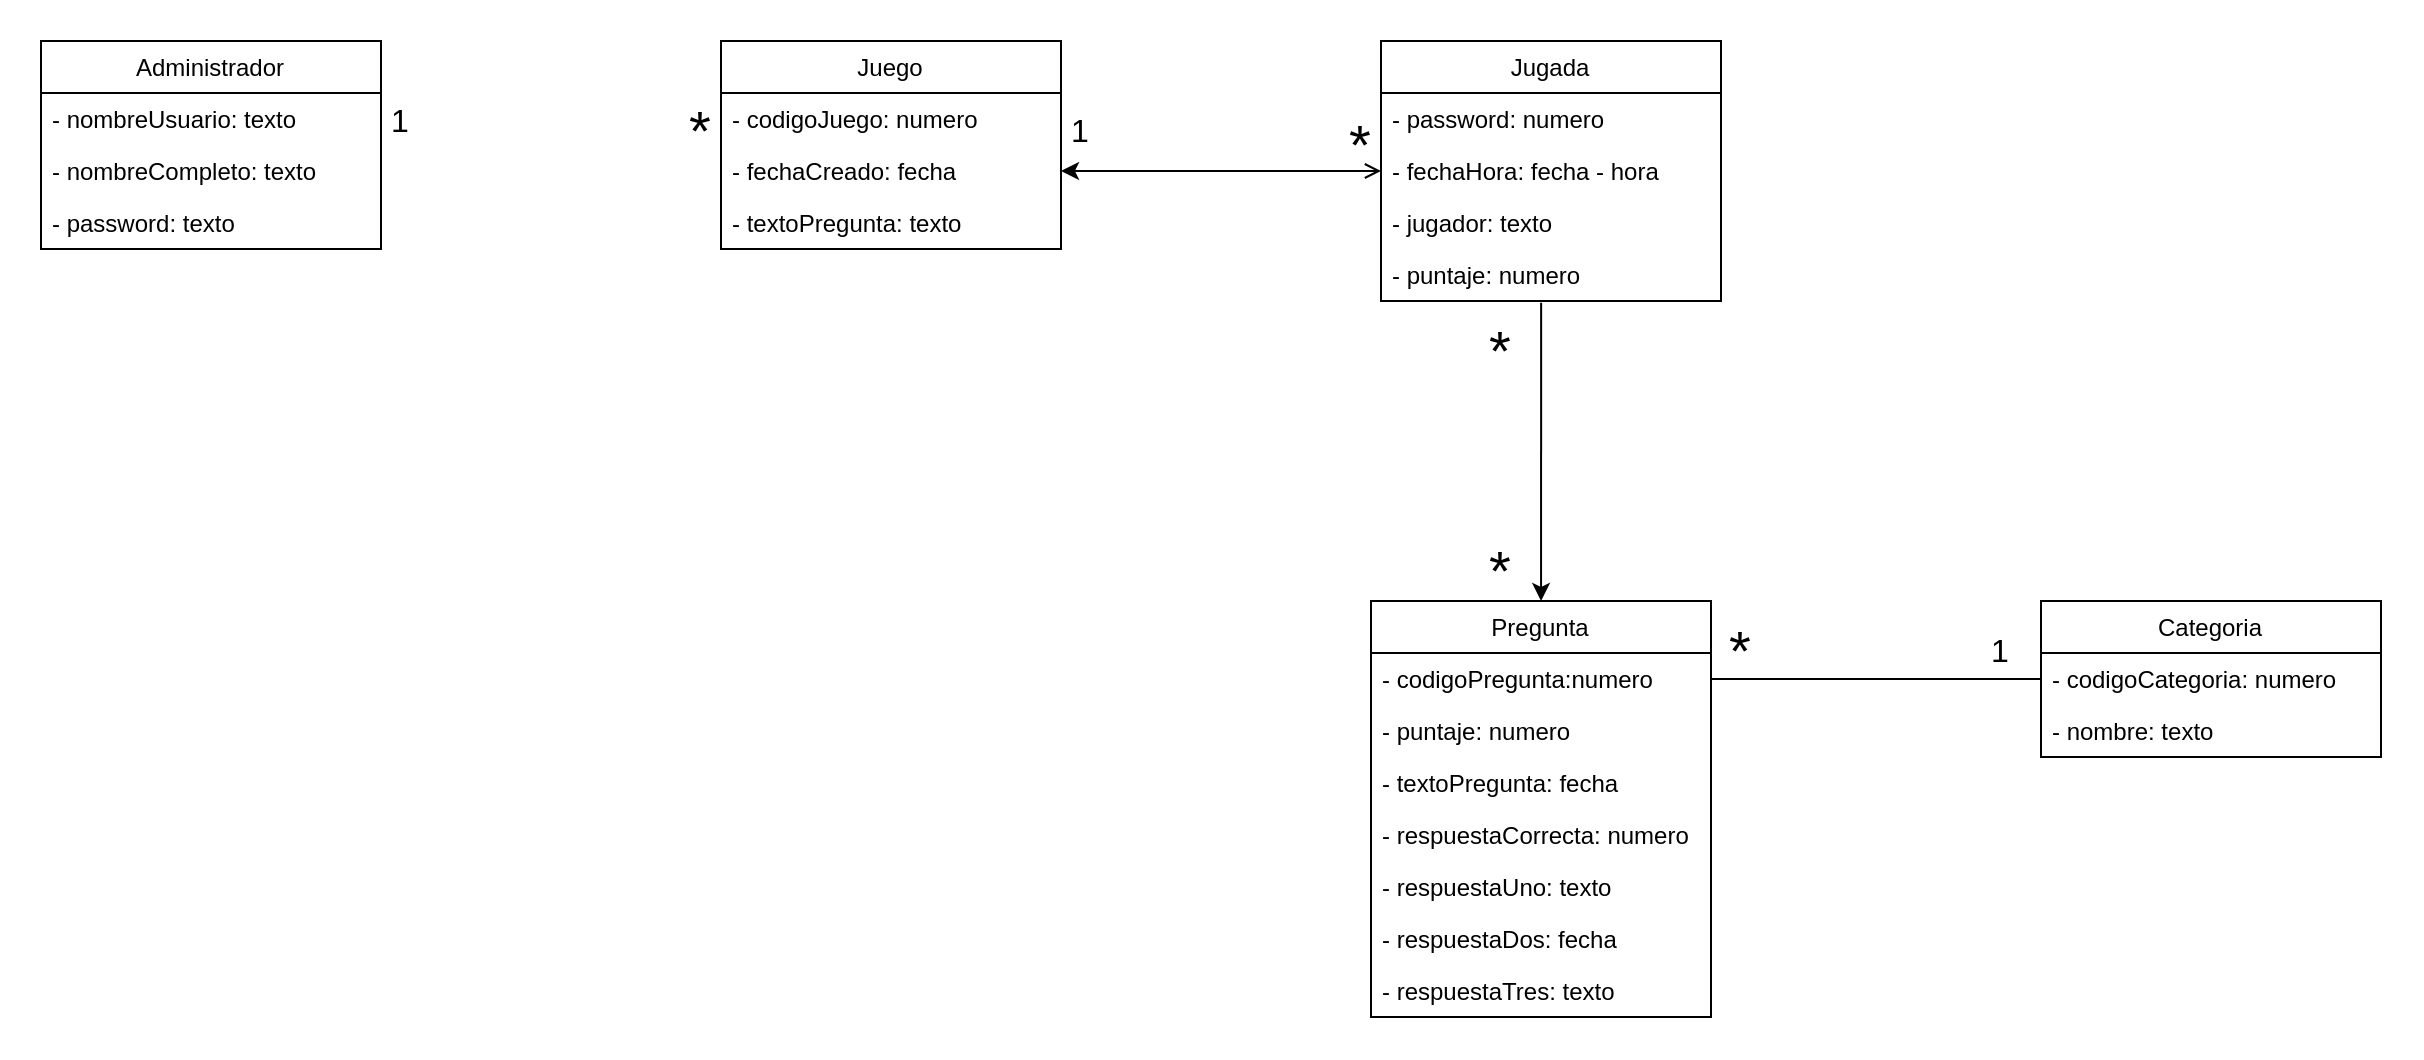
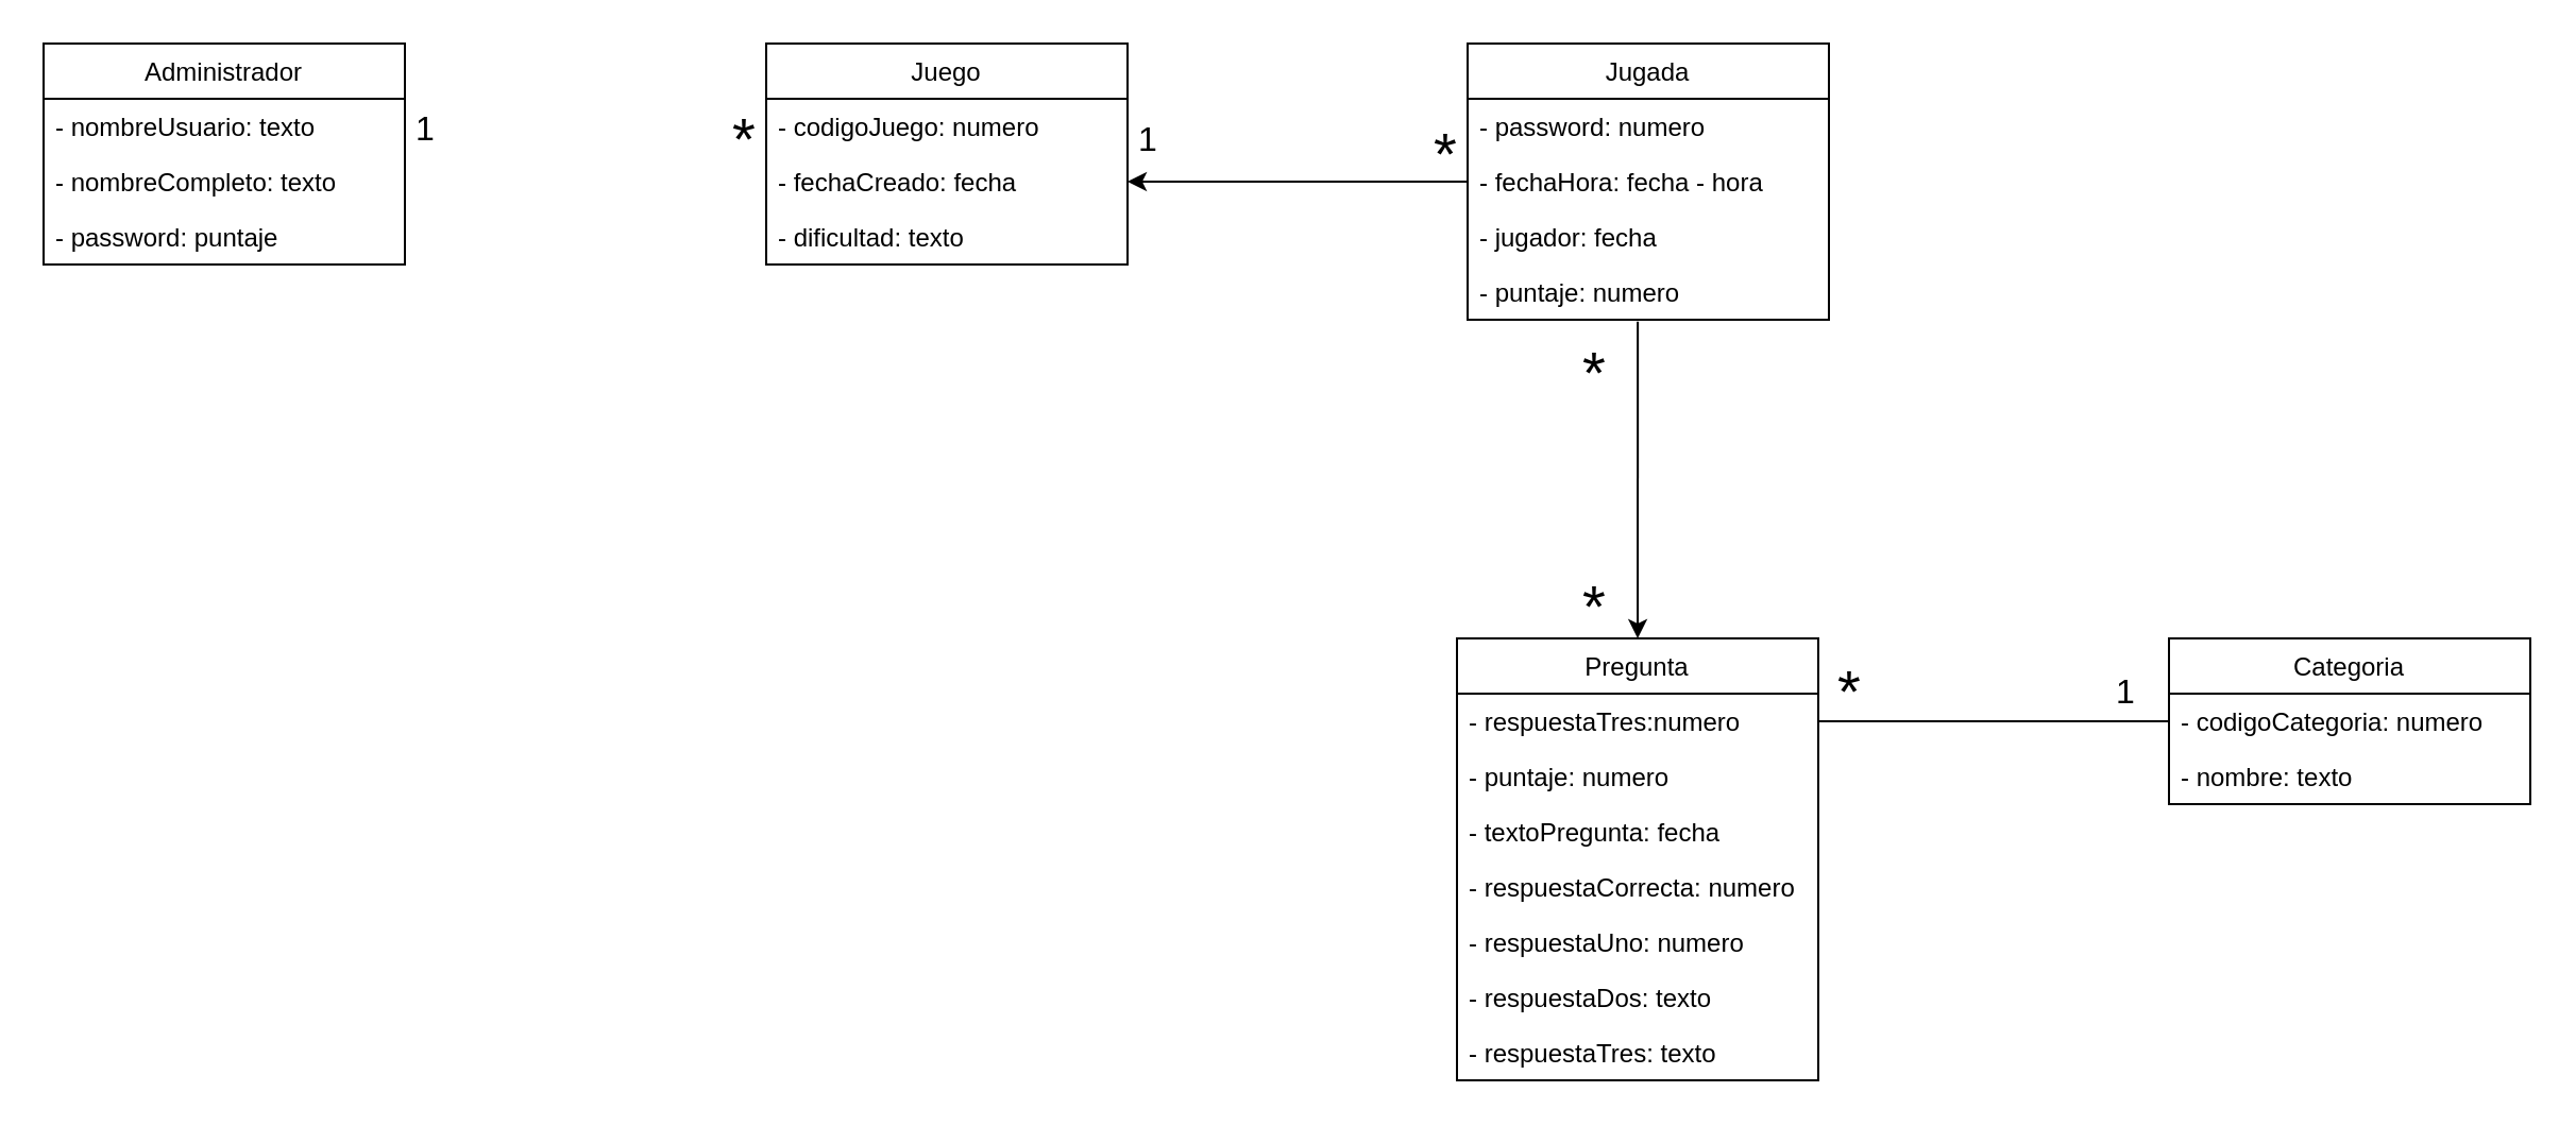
  <mxCell id="0" />
  <mxCell id="1" parent="0" />
  <mxCell id="2" value="Administrador" style="swimlane;fontStyle=0;childLayout=stackLayout;horizontal=1;startSize=26;fillColor=none;horizontalStack=0;resizeParent=1;resizeParentMax=0;resizeLast=0;collapsible=1;marginBottom=0;" parent="1" vertex="1"><mxGeometry x="20" y="20" width="170" height="104" as="geometry" /></mxCell>
  <mxCell id="3" value="- nombreUsuario: texto" style="text;strokeColor=none;fillColor=none;align=left;verticalAlign=top;spacingLeft=4;spacingRight=4;overflow=hidden;rotatable=0;points=[[0,0.5],[1,0.5]];portConstraint=eastwest;" parent="2" vertex="1"><mxGeometry y="26" width="170" height="26" as="geometry" /></mxCell>
  <mxCell id="4" value="- nombreCompleto: texto" style="text;strokeColor=none;fillColor=none;align=left;verticalAlign=top;spacingLeft=4;spacingRight=4;overflow=hidden;rotatable=0;points=[[0,0.5],[1,0.5]];portConstraint=eastwest;" parent="2" vertex="1"><mxGeometry y="52" width="170" height="26" as="geometry" /></mxCell>
- <mxCell id="5" value="- password: texto" style="text;strokeColor=none;fillColor=none;align=left;verticalAlign=top;spacingLeft=4;spacingRight=4;overflow=hidden;rotatable=0;points=[[0,0.5],[1,0.5]];portConstraint=eastwest;" parent="2" vertex="1"><mxGeometry y="78" width="170" height="26" as="geometry" /></mxCell>
+ <mxCell id="5" value="- password: puntaje" style="text;strokeColor=none;fillColor=none;align=left;verticalAlign=top;spacingLeft=4;spacingRight=4;overflow=hidden;rotatable=0;points=[[0,0.5],[1,0.5]];portConstraint=eastwest;" parent="2" vertex="1"><mxGeometry y="78" width="170" height="26" as="geometry" /></mxCell>
  <mxCell id="6" value="Juego" style="swimlane;fontStyle=0;childLayout=stackLayout;horizontal=1;startSize=26;fillColor=none;horizontalStack=0;resizeParent=1;resizeParentMax=0;resizeLast=0;collapsible=1;marginBottom=0;" parent="1" vertex="1"><mxGeometry x="360" y="20" width="170" height="104" as="geometry" /></mxCell>
  <mxCell id="7" value="- codigoJuego: numero" style="text;strokeColor=none;fillColor=none;align=left;verticalAlign=top;spacingLeft=4;spacingRight=4;overflow=hidden;rotatable=0;points=[[0,0.5],[1,0.5]];portConstraint=eastwest;" parent="6" vertex="1"><mxGeometry y="26" width="170" height="26" as="geometry" /></mxCell>
  <mxCell id="8" value="- fechaCreado: fecha" style="text;strokeColor=none;fillColor=none;align=left;verticalAlign=top;spacingLeft=4;spacingRight=4;overflow=hidden;rotatable=0;points=[[0,0.5],[1,0.5]];portConstraint=eastwest;" parent="6" vertex="1"><mxGeometry y="52" width="170" height="26" as="geometry" /></mxCell>
- <mxCell id="9" value="- textoPregunta: texto" style="text;strokeColor=none;fillColor=none;align=left;verticalAlign=top;spacingLeft=4;spacingRight=4;overflow=hidden;rotatable=0;points=[[0,0.5],[1,0.5]];portConstraint=eastwest;" parent="6" vertex="1"><mxGeometry y="78" width="170" height="26" as="geometry" /></mxCell>
+ <mxCell id="9" value="- dificultad: texto" style="text;strokeColor=none;fillColor=none;align=left;verticalAlign=top;spacingLeft=4;spacingRight=4;overflow=hidden;rotatable=0;points=[[0,0.5],[1,0.5]];portConstraint=eastwest;" parent="6" vertex="1"><mxGeometry y="78" width="170" height="26" as="geometry" /></mxCell>
  <mxCell id="10" value="Jugada" style="swimlane;fontStyle=0;childLayout=stackLayout;horizontal=1;startSize=26;fillColor=none;horizontalStack=0;resizeParent=1;resizeParentMax=0;resizeLast=0;collapsible=1;marginBottom=0;" parent="1" vertex="1"><mxGeometry x="690" y="20" width="170" height="130" as="geometry" /></mxCell>
  <mxCell id="11" value="- password: numero" style="text;strokeColor=none;fillColor=none;align=left;verticalAlign=top;spacingLeft=4;spacingRight=4;overflow=hidden;rotatable=0;points=[[0,0.5],[1,0.5]];portConstraint=eastwest;" parent="10" vertex="1"><mxGeometry y="26" width="170" height="26" as="geometry" /></mxCell>
  <mxCell id="12" value="- fechaHora: fecha - hora" style="text;strokeColor=none;fillColor=none;align=left;verticalAlign=top;spacingLeft=4;spacingRight=4;overflow=hidden;rotatable=0;points=[[0,0.5],[1,0.5]];portConstraint=eastwest;" parent="10" vertex="1"><mxGeometry y="52" width="170" height="26" as="geometry" /></mxCell>
- <mxCell id="13" value="- jugador: texto" style="text;strokeColor=none;fillColor=none;align=left;verticalAlign=top;spacingLeft=4;spacingRight=4;overflow=hidden;rotatable=0;points=[[0,0.5],[1,0.5]];portConstraint=eastwest;" parent="10" vertex="1"><mxGeometry y="78" width="170" height="26" as="geometry" /></mxCell>
+ <mxCell id="13" value="- jugador: fecha" style="text;strokeColor=none;fillColor=none;align=left;verticalAlign=top;spacingLeft=4;spacingRight=4;overflow=hidden;rotatable=0;points=[[0,0.5],[1,0.5]];portConstraint=eastwest;" parent="10" vertex="1"><mxGeometry y="78" width="170" height="26" as="geometry" /></mxCell>
  <mxCell id="14" value="- puntaje: numero" style="text;strokeColor=none;fillColor=none;align=left;verticalAlign=top;spacingLeft=4;spacingRight=4;overflow=hidden;rotatable=0;points=[[0,0.5],[1,0.5]];portConstraint=eastwest;" parent="10" vertex="1"><mxGeometry y="104" width="170" height="26" as="geometry" /></mxCell>
  <mxCell id="15" value="Pregunta" style="swimlane;fontStyle=0;childLayout=stackLayout;horizontal=1;startSize=26;fillColor=none;horizontalStack=0;resizeParent=1;resizeParentMax=0;resizeLast=0;collapsible=1;marginBottom=0;" parent="1" vertex="1"><mxGeometry x="685" y="300" width="170" height="208" as="geometry" /></mxCell>
- <mxCell id="16" value="- codigoPregunta:numero" style="text;strokeColor=none;fillColor=none;align=left;verticalAlign=top;spacingLeft=4;spacingRight=4;overflow=hidden;rotatable=0;points=[[0,0.5],[1,0.5]];portConstraint=eastwest;" parent="15" vertex="1"><mxGeometry y="26" width="170" height="26" as="geometry" /></mxCell>
+ <mxCell id="16" value="- respuestaTres:numero" style="text;strokeColor=none;fillColor=none;align=left;verticalAlign=top;spacingLeft=4;spacingRight=4;overflow=hidden;rotatable=0;points=[[0,0.5],[1,0.5]];portConstraint=eastwest;" parent="15" vertex="1"><mxGeometry y="26" width="170" height="26" as="geometry" /></mxCell>
  <mxCell id="17" value="- puntaje: numero" style="text;strokeColor=none;fillColor=none;align=left;verticalAlign=top;spacingLeft=4;spacingRight=4;overflow=hidden;rotatable=0;points=[[0,0.5],[1,0.5]];portConstraint=eastwest;" parent="15" vertex="1"><mxGeometry y="52" width="170" height="26" as="geometry" /></mxCell>
  <mxCell id="18" value="- textoPregunta: fecha" style="text;strokeColor=none;fillColor=none;align=left;verticalAlign=top;spacingLeft=4;spacingRight=4;overflow=hidden;rotatable=0;points=[[0,0.5],[1,0.5]];portConstraint=eastwest;" parent="15" vertex="1"><mxGeometry y="78" width="170" height="26" as="geometry" /></mxCell>
  <mxCell id="19" value="- respuestaCorrecta: numero" style="text;strokeColor=none;fillColor=none;align=left;verticalAlign=top;spacingLeft=4;spacingRight=4;overflow=hidden;rotatable=0;points=[[0,0.5],[1,0.5]];portConstraint=eastwest;" parent="15" vertex="1"><mxGeometry y="104" width="170" height="26" as="geometry" /></mxCell>
- <mxCell id="20" value="- respuestaUno: texto" style="text;strokeColor=none;fillColor=none;align=left;verticalAlign=top;spacingLeft=4;spacingRight=4;overflow=hidden;rotatable=0;points=[[0,0.5],[1,0.5]];portConstraint=eastwest;" parent="15" vertex="1"><mxGeometry y="130" width="170" height="26" as="geometry" /></mxCell>
- <mxCell id="21" value="- respuestaDos: fecha" style="text;strokeColor=none;fillColor=none;align=left;verticalAlign=top;spacingLeft=4;spacingRight=4;overflow=hidden;rotatable=0;points=[[0,0.5],[1,0.5]];portConstraint=eastwest;" parent="15" vertex="1"><mxGeometry y="156" width="170" height="26" as="geometry" /></mxCell>
+ <mxCell id="20" value="- respuestaUno: numero" style="text;strokeColor=none;fillColor=none;align=left;verticalAlign=top;spacingLeft=4;spacingRight=4;overflow=hidden;rotatable=0;points=[[0,0.5],[1,0.5]];portConstraint=eastwest;" parent="15" vertex="1"><mxGeometry y="130" width="170" height="26" as="geometry" /></mxCell>
+ <mxCell id="21" value="- respuestaDos: texto" style="text;strokeColor=none;fillColor=none;align=left;verticalAlign=top;spacingLeft=4;spacingRight=4;overflow=hidden;rotatable=0;points=[[0,0.5],[1,0.5]];portConstraint=eastwest;" parent="15" vertex="1"><mxGeometry y="156" width="170" height="26" as="geometry" /></mxCell>
  <mxCell id="22" value="- respuestaTres: texto" style="text;strokeColor=none;fillColor=none;align=left;verticalAlign=top;spacingLeft=4;spacingRight=4;overflow=hidden;rotatable=0;points=[[0,0.5],[1,0.5]];portConstraint=eastwest;" parent="15" vertex="1"><mxGeometry y="182" width="170" height="26" as="geometry" /></mxCell>
  <mxCell id="23" value="Categoria" style="swimlane;fontStyle=0;childLayout=stackLayout;horizontal=1;startSize=26;fillColor=none;horizontalStack=0;resizeParent=1;resizeParentMax=0;resizeLast=0;collapsible=1;marginBottom=0;" parent="1" vertex="1"><mxGeometry x="1020" y="300" width="170" height="78" as="geometry" /></mxCell>
  <mxCell id="24" value="- codigoCategoria: numero" style="text;strokeColor=none;fillColor=none;align=left;verticalAlign=top;spacingLeft=4;spacingRight=4;overflow=hidden;rotatable=0;points=[[0,0.5],[1,0.5]];portConstraint=eastwest;" parent="23" vertex="1"><mxGeometry y="26" width="170" height="26" as="geometry" /></mxCell>
  <mxCell id="25" value="- nombre: texto" style="text;strokeColor=none;fillColor=none;align=left;verticalAlign=top;spacingLeft=4;spacingRight=4;overflow=hidden;rotatable=0;points=[[0,0.5],[1,0.5]];portConstraint=eastwest;" parent="23" vertex="1"><mxGeometry y="52" width="170" height="26" as="geometry" /></mxCell>
- <mxCell id="26" value="" style="endArrow=open;html=1;rounded=0;exitX=1;exitY=0.5;exitDx=0;exitDy=0;entryX=0;entryY=0.5;entryDx=0;entryDy=0;startArrow=classic;startFill=1;" parent="1" source="8" target="12" edge="1"><mxGeometry width="50" height="50" relative="1" as="geometry"><mxPoint x="200" y="95" as="sourcePoint" /><mxPoint x="370" y="95" as="targetPoint" /></mxGeometry></mxCell>
+ <mxCell id="26" value="" style="endArrow=none;html=1;rounded=0;exitX=1;exitY=0.5;exitDx=0;exitDy=0;entryX=0;entryY=0.5;entryDx=0;entryDy=0;startArrow=classic;startFill=1;" parent="1" source="8" target="12" edge="1"><mxGeometry width="50" height="50" relative="1" as="geometry"><mxPoint x="200" y="95" as="sourcePoint" /><mxPoint x="370" y="95" as="targetPoint" /></mxGeometry></mxCell>
  <mxCell id="27" value="" style="endArrow=classic;html=1;rounded=0;exitX=0.471;exitY=1.035;exitDx=0;exitDy=0;exitPerimeter=0;endFill=1;" parent="1" source="14" target="15" edge="1"><mxGeometry width="50" height="50" relative="1" as="geometry"><mxPoint x="540" y="95" as="sourcePoint" /><mxPoint x="700" y="95" as="targetPoint" /></mxGeometry></mxCell>
  <mxCell id="28" value="" style="endArrow=none;html=1;rounded=0;exitX=1;exitY=0.5;exitDx=0;exitDy=0;entryX=0;entryY=0.5;entryDx=0;entryDy=0;endFill=1;" parent="1" source="16" target="24" edge="1"><mxGeometry width="50" height="50" relative="1" as="geometry"><mxPoint x="550" y="105" as="sourcePoint" /><mxPoint x="710" y="105" as="targetPoint" /></mxGeometry></mxCell>
  <mxCell id="29" value="&lt;font style=&quot;font-size: 28px;&quot;&gt;*&lt;/font&gt;" style="text;html=1;strokeColor=none;fillColor=none;align=center;verticalAlign=middle;whiteSpace=wrap;rounded=0;fontSize=16;" parent="1" vertex="1"><mxGeometry x="320" y="50" width="60" height="30" as="geometry" /></mxCell>
  <mxCell id="30" value="&lt;font style=&quot;font-size: 16px;&quot;&gt;1&lt;/font&gt;" style="text;html=1;strokeColor=none;fillColor=none;align=center;verticalAlign=middle;whiteSpace=wrap;rounded=0;" parent="1" vertex="1"><mxGeometry x="170" y="45" width="60" height="30" as="geometry" /></mxCell>
  <mxCell id="31" value="&lt;font style=&quot;font-size: 28px;&quot;&gt;*&lt;/font&gt;" style="text;html=1;strokeColor=none;fillColor=none;align=center;verticalAlign=middle;whiteSpace=wrap;rounded=0;fontSize=16;" parent="1" vertex="1"><mxGeometry x="720" y="270" width="60" height="30" as="geometry" /></mxCell>
  <mxCell id="32" value="&lt;font style=&quot;font-size: 16px;&quot;&gt;1&lt;/font&gt;" style="text;html=1;strokeColor=none;fillColor=none;align=center;verticalAlign=middle;whiteSpace=wrap;rounded=0;" parent="1" vertex="1"><mxGeometry x="510" y="50" width="60" height="30" as="geometry" /></mxCell>
  <mxCell id="33" value="&lt;font style=&quot;font-size: 28px;&quot;&gt;*&lt;/font&gt;" style="text;html=1;strokeColor=none;fillColor=none;align=center;verticalAlign=middle;whiteSpace=wrap;rounded=0;fontSize=16;" parent="1" vertex="1"><mxGeometry x="720" y="160" width="60" height="30" as="geometry" /></mxCell>
  <mxCell id="34" value="&lt;font style=&quot;font-size: 28px;&quot;&gt;*&lt;/font&gt;" style="text;html=1;strokeColor=none;fillColor=none;align=center;verticalAlign=middle;whiteSpace=wrap;rounded=0;fontSize=16;" parent="1" vertex="1"><mxGeometry x="650" y="57" width="60" height="30" as="geometry" /></mxCell>
  <mxCell id="35" value="&lt;font style=&quot;font-size: 28px;&quot;&gt;*&lt;/font&gt;" style="text;html=1;strokeColor=none;fillColor=none;align=center;verticalAlign=middle;whiteSpace=wrap;rounded=0;fontSize=16;" parent="1" vertex="1"><mxGeometry x="840" y="310" width="60" height="30" as="geometry" /></mxCell>
  <mxCell id="36" value="&lt;font style=&quot;font-size: 16px;&quot;&gt;1&lt;/font&gt;" style="text;html=1;strokeColor=none;fillColor=none;align=center;verticalAlign=middle;whiteSpace=wrap;rounded=0;" parent="1" vertex="1"><mxGeometry x="970" y="310" width="60" height="30" as="geometry" /></mxCell>
